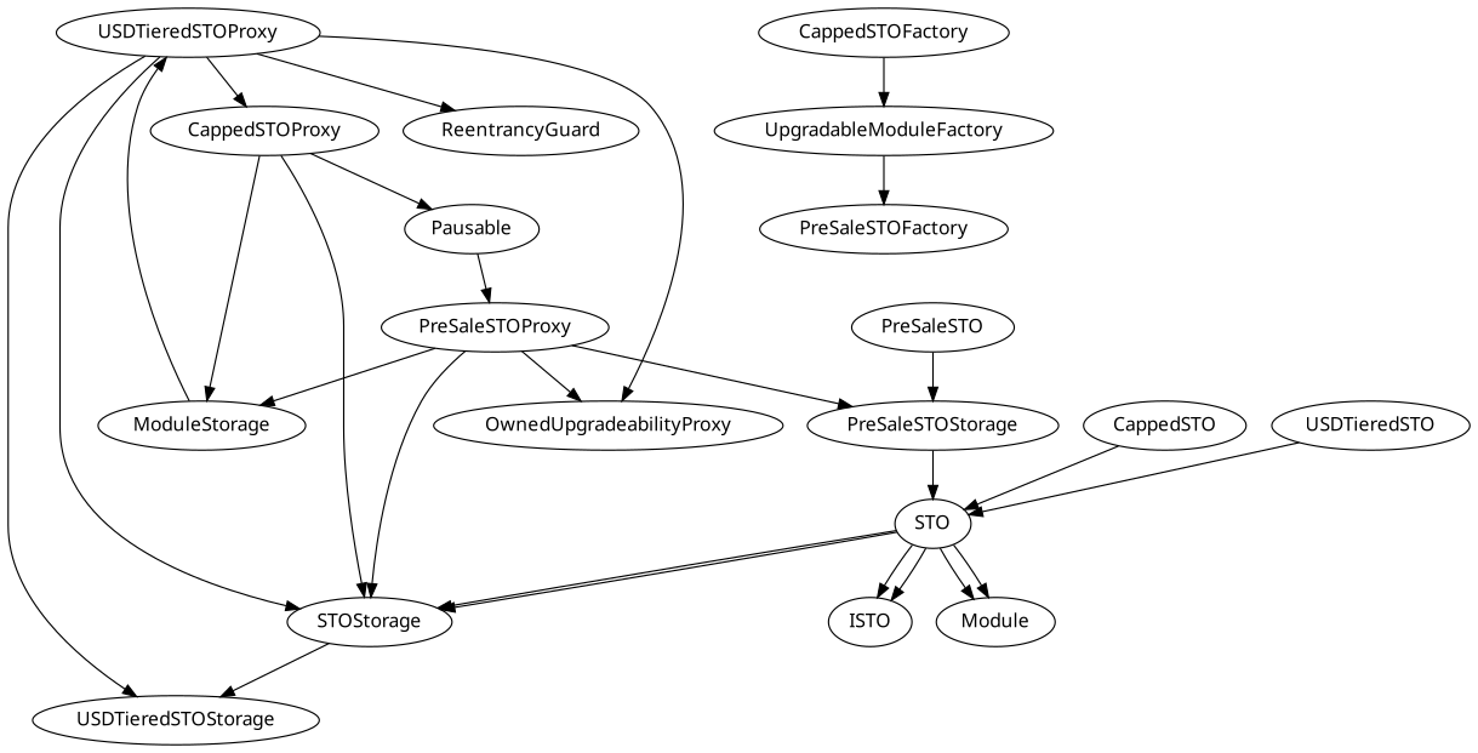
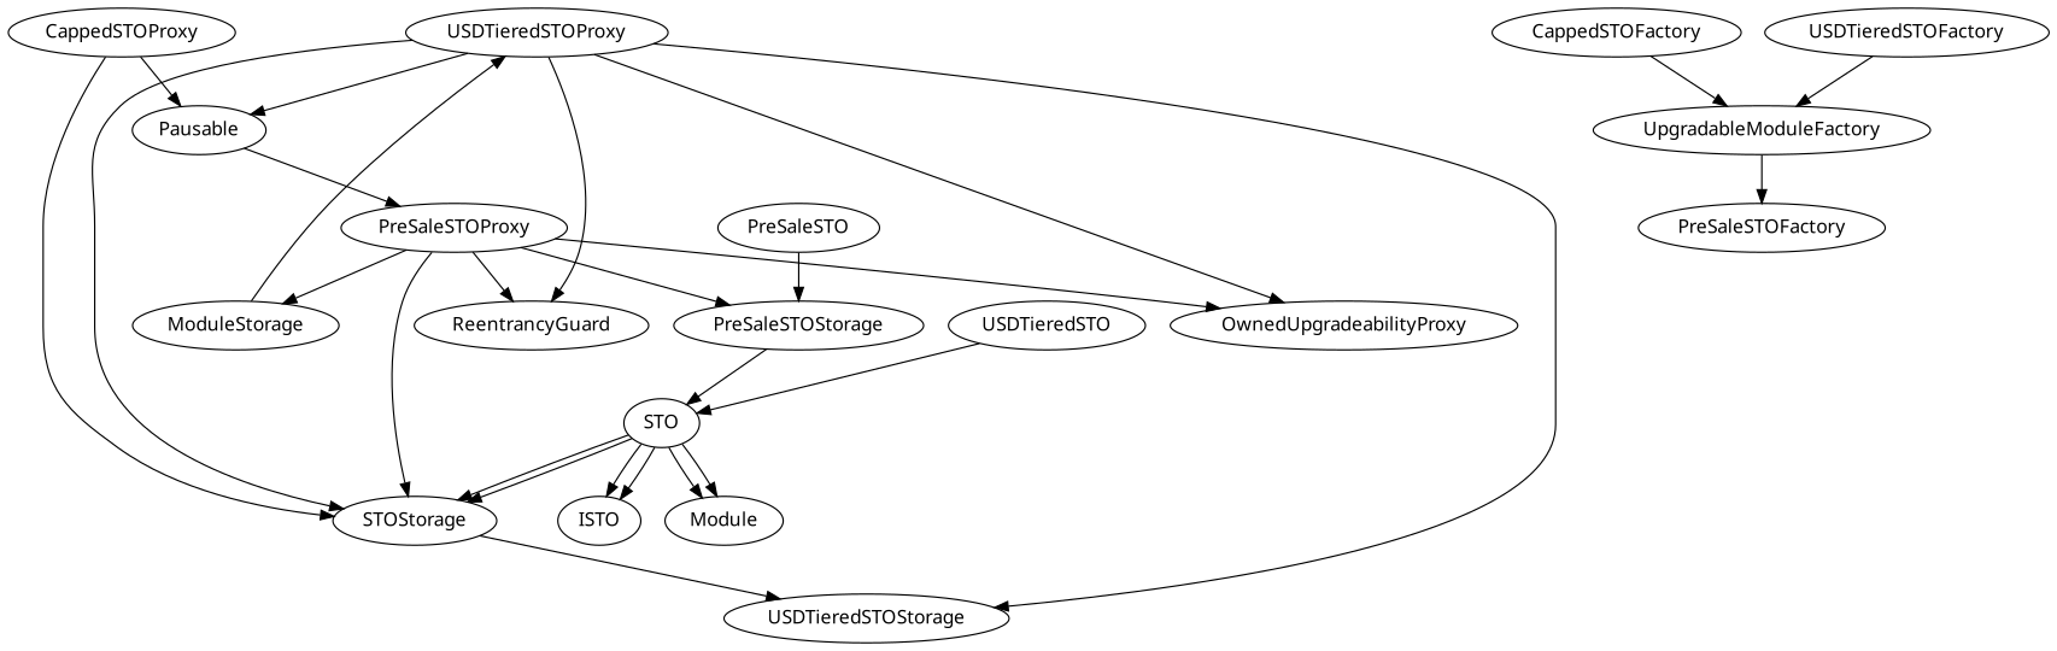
  digraph {
    fontname="Noto Sans"
    node [fontname="Noto Sans"]
    edge [fontname="Noto Sans"]
-   CappedSTO
    STO
    STOStorage
    ISTO
    Module
    USDTieredSTOStorage
    CappedSTOFactory
    UpgradableModuleFactory
    PreSaleSTOFactory
    CappedSTOProxy
    ModuleStorage
    Pausable
    USDTieredSTOProxy
    PreSaleSTOProxy
    PreSaleSTO
    PreSaleSTOStorage
    ReentrancyGuard
    OwnedUpgradeabilityProxy
    USDTieredSTO
-   CappedSTO -> STO
+   USDTieredSTOFactory
    STO -> STOStorage
    STO -> STOStorage
    STO -> ISTO
    STO -> ISTO
    STO -> Module
    STO -> Module
    STOStorage -> USDTieredSTOStorage
    CappedSTOFactory -> UpgradableModuleFactory
    UpgradableModuleFactory -> PreSaleSTOFactory
    CappedSTOProxy -> STOStorage
-   CappedSTOProxy -> ModuleStorage
    CappedSTOProxy -> Pausable
    ModuleStorage -> USDTieredSTOProxy
    Pausable -> PreSaleSTOProxy
    USDTieredSTOProxy -> STOStorage
    USDTieredSTOProxy -> USDTieredSTOStorage
-   USDTieredSTOProxy -> CappedSTOProxy
+   USDTieredSTOProxy -> Pausable
    USDTieredSTOProxy -> ReentrancyGuard
    USDTieredSTOProxy -> OwnedUpgradeabilityProxy
    PreSaleSTOProxy -> STOStorage
    PreSaleSTOProxy -> ModuleStorage
    PreSaleSTOProxy -> PreSaleSTOStorage
+   PreSaleSTOProxy -> ReentrancyGuard
    PreSaleSTOProxy -> OwnedUpgradeabilityProxy
    PreSaleSTO -> PreSaleSTOStorage
    PreSaleSTOStorage -> STO
    USDTieredSTO -> STO
+   USDTieredSTOFactory -> UpgradableModuleFactory
  }
